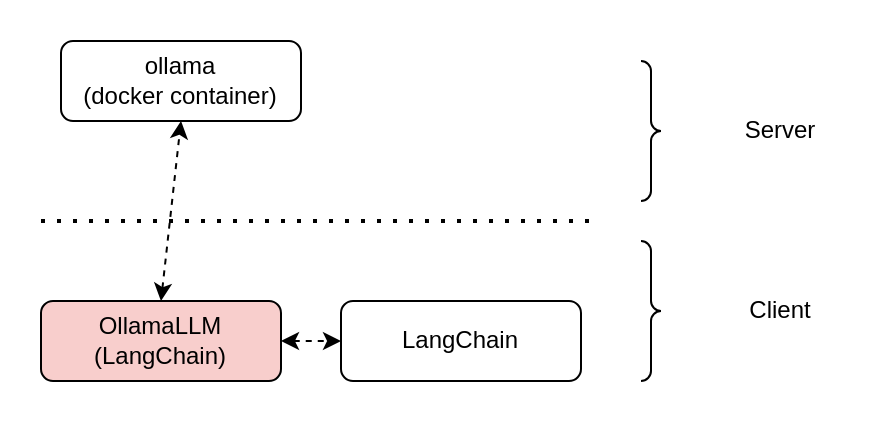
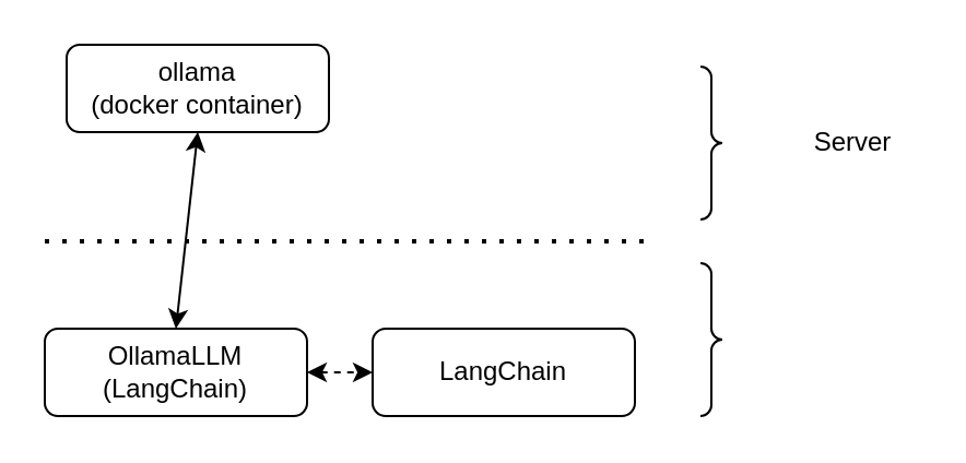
  <mxCell id="0" />
  <mxCell id="1" parent="0" />
  <mxCell id="2" value="ollama &lt;br&gt;(docker container)" style="rounded=1;whiteSpace=wrap;html=1;" vertex="1" parent="1"><mxGeometry x="30" y="20" width="120" height="40" as="geometry" /></mxCell>
- <mxCell id="3" value="OllamaLLM&lt;br&gt;(LangChain)" style="rounded=1;whiteSpace=wrap;html=1;fillColor=#f8cecc;" vertex="1" parent="1"><mxGeometry x="20" y="150" width="120" height="40" as="geometry" /></mxCell>
- <mxCell id="4" value="" style="endArrow=classic;startArrow=classic;html=1;rounded=0;exitX=0.5;exitY=0;exitDx=0;exitDy=0;entryX=0.5;entryY=1;entryDx=0;entryDy=0;dashed=1;" edge="1" parent="1" source="3" target="2"><mxGeometry width="50" height="50" relative="1" as="geometry"><mxPoint x="100" y="80" as="sourcePoint" /><mxPoint x="150" y="30" as="targetPoint" /></mxGeometry></mxCell>
+ <mxCell id="3" value="OllamaLLM&lt;br&gt;(LangChain)" style="rounded=1;whiteSpace=wrap;html=1;" vertex="1" parent="1"><mxGeometry x="20" y="150" width="120" height="40" as="geometry" /></mxCell>
+ <mxCell id="4" value="" style="endArrow=classic;startArrow=classic;html=1;rounded=0;exitX=0.5;exitY=0;exitDx=0;exitDy=0;entryX=0.5;entryY=1;entryDx=0;entryDy=0;" edge="1" parent="1" source="3" target="2"><mxGeometry width="50" height="50" relative="1" as="geometry"><mxPoint x="100" y="80" as="sourcePoint" /><mxPoint x="150" y="30" as="targetPoint" /></mxGeometry></mxCell>
  <mxCell id="5" value="" style="endArrow=none;dashed=1;html=1;dashPattern=1 3;strokeWidth=2;rounded=0;" edge="1" parent="1"><mxGeometry width="50" height="50" relative="1" as="geometry"><mxPoint x="20" y="110" as="sourcePoint" /><mxPoint x="300" y="110" as="targetPoint" /></mxGeometry></mxCell>
  <mxCell id="6" value="" style="labelPosition=right;align=left;strokeWidth=1;shape=mxgraph.mockup.markup.curlyBrace;html=1;shadow=0;dashed=0;strokeColor=#000000;direction=north;rotation=-180;fillColor=#000000;" vertex="1" parent="1"><mxGeometry x="320" y="30" width="10" height="70" as="geometry" /></mxCell>
  <mxCell id="7" value="" style="labelPosition=right;align=left;strokeWidth=1;shape=mxgraph.mockup.markup.curlyBrace;html=1;shadow=0;dashed=0;strokeColor=#000000;direction=north;rotation=-180;fillColor=#000000;" vertex="1" parent="1"><mxGeometry x="320" y="120" width="10" height="70" as="geometry" /></mxCell>
  <mxCell id="8" value="Server" style="text;html=1;align=center;verticalAlign=middle;whiteSpace=wrap;rounded=0;" vertex="1" parent="1"><mxGeometry x="360" y="50" width="60" height="30" as="geometry" /></mxCell>
- <mxCell id="9" value="Client" style="text;html=1;align=center;verticalAlign=middle;whiteSpace=wrap;rounded=0;" vertex="1" parent="1"><mxGeometry x="360" y="140" width="60" height="30" as="geometry" /></mxCell>
  <mxCell id="10" value="LangChain" style="rounded=1;whiteSpace=wrap;html=1;" vertex="1" parent="1"><mxGeometry x="170" y="150" width="120" height="40" as="geometry" /></mxCell>
  <mxCell id="11" value="" style="endArrow=classic;startArrow=classic;html=1;rounded=0;exitX=1;exitY=0.5;exitDx=0;exitDy=0;entryX=0;entryY=0.5;entryDx=0;entryDy=0;dashed=1;" edge="1" parent="1" source="3" target="10"><mxGeometry width="50" height="50" relative="1" as="geometry"><mxPoint x="100" y="80" as="sourcePoint" /><mxPoint x="150" y="30" as="targetPoint" /></mxGeometry></mxCell>
